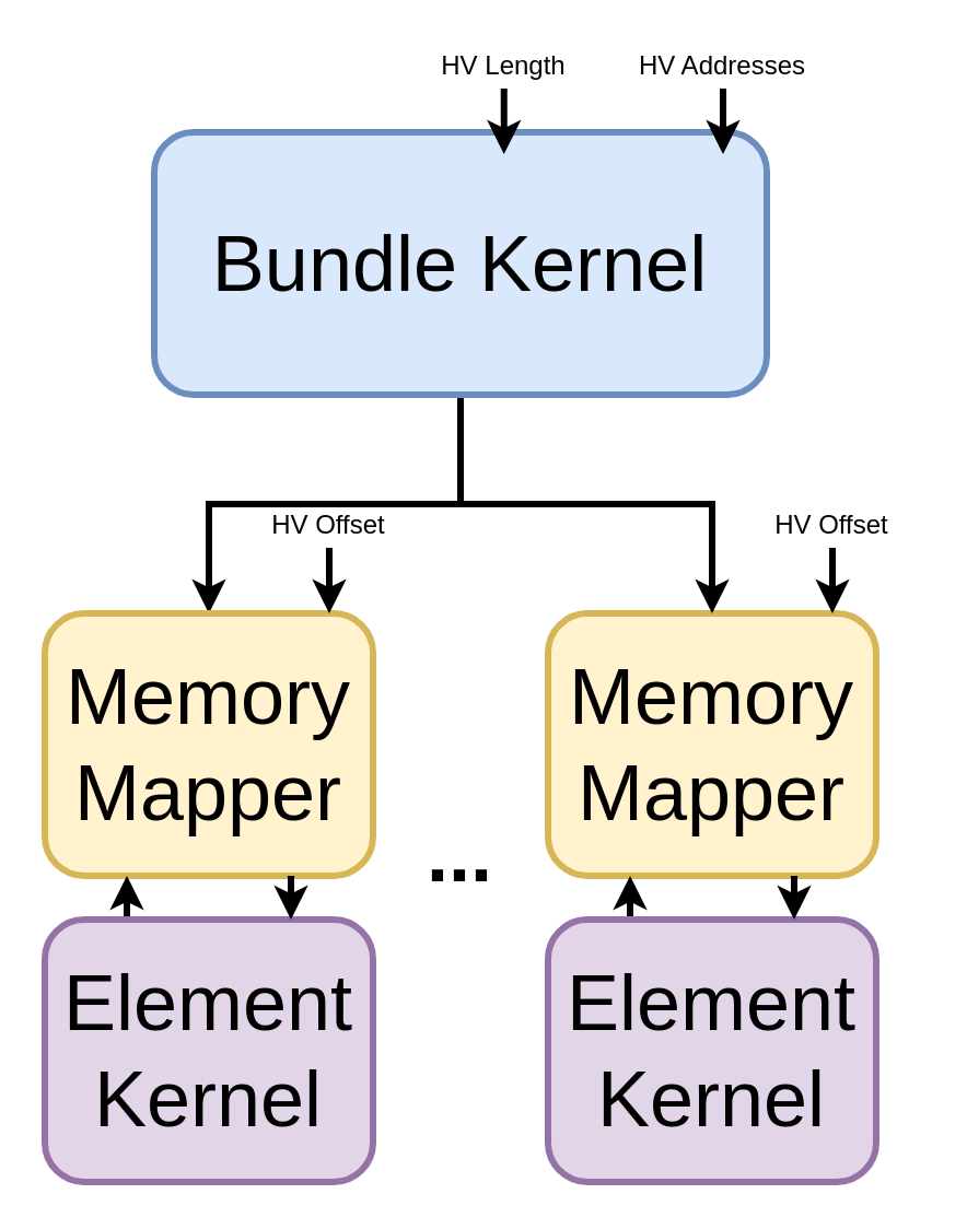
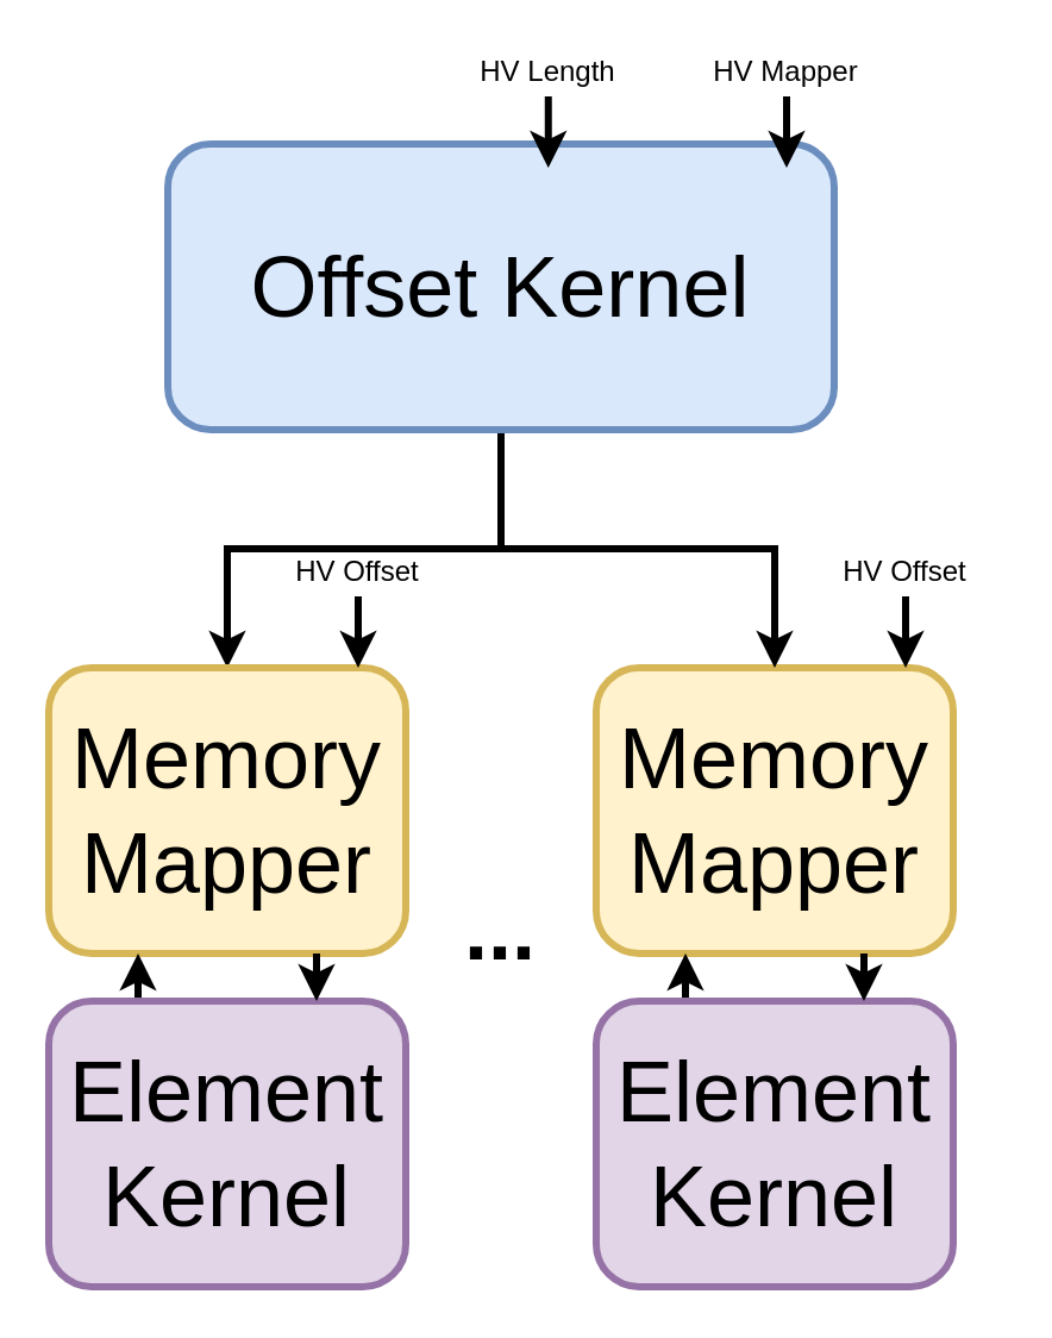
  <mxCell id="0" />
  <mxCell id="1" parent="0" />
  <mxCell id="2" value="&lt;font style=&quot;font-size: 36px&quot;&gt;Memory Mapper&lt;/font&gt;" style="rounded=1;whiteSpace=wrap;html=1;strokeWidth=3;fillColor=#fff2cc;strokeColor=#d6b656;" vertex="1" parent="1"><mxGeometry x="250" y="280" width="150" height="120" as="geometry" /></mxCell>
  <mxCell id="3" style="edgeStyle=orthogonalEdgeStyle;rounded=0;orthogonalLoop=1;jettySize=auto;html=1;exitX=0.25;exitY=0;exitDx=0;exitDy=0;entryX=0.25;entryY=1;entryDx=0;entryDy=0;strokeWidth=3;" edge="1" parent="1" source="4" target="2"><mxGeometry relative="1" as="geometry" /></mxCell>
  <mxCell id="4" value="&lt;font style=&quot;font-size: 36px&quot;&gt;Element Kernel&lt;/font&gt;" style="rounded=1;whiteSpace=wrap;html=1;strokeWidth=3;fillColor=#e1d5e7;strokeColor=#9673a6;" vertex="1" parent="1"><mxGeometry x="250" y="420" width="150" height="120" as="geometry" /></mxCell>
  <mxCell id="5" style="edgeStyle=orthogonalEdgeStyle;rounded=0;orthogonalLoop=1;jettySize=auto;html=1;exitX=0.5;exitY=1;exitDx=0;exitDy=0;strokeWidth=3;" edge="1" parent="1" source="7" target="2"><mxGeometry relative="1" as="geometry" /></mxCell>
  <mxCell id="6" style="edgeStyle=orthogonalEdgeStyle;rounded=0;orthogonalLoop=1;jettySize=auto;html=1;exitX=0.5;exitY=1;exitDx=0;exitDy=0;strokeWidth=3;" edge="1" parent="1" source="7" target="13"><mxGeometry relative="1" as="geometry" /></mxCell>
- <mxCell id="7" value="&lt;font style=&quot;font-size: 36px&quot;&gt;Bundle Kernel&lt;/font&gt;" style="rounded=1;whiteSpace=wrap;html=1;strokeWidth=3;fillColor=#dae8fc;strokeColor=#6c8ebf;" vertex="1" parent="1"><mxGeometry x="70" y="60" width="280" height="120" as="geometry" /></mxCell>
+ <mxCell id="7" value="&lt;font style=&quot;font-size: 36px&quot;&gt;Offset Kernel&lt;/font&gt;" style="rounded=1;whiteSpace=wrap;html=1;strokeWidth=3;fillColor=#dae8fc;strokeColor=#6c8ebf;" vertex="1" parent="1"><mxGeometry x="70" y="60" width="280" height="120" as="geometry" /></mxCell>
  <mxCell id="8" value="" style="endArrow=classic;html=1;strokeWidth=3;" edge="1" parent="1"><mxGeometry width="50" height="50" relative="1" as="geometry"><mxPoint x="330" y="40" as="sourcePoint" /><mxPoint x="330" y="70" as="targetPoint" /><Array as="points"><mxPoint x="330" y="50" /></Array></mxGeometry></mxCell>
  <mxCell id="9" value="" style="endArrow=classic;html=1;strokeWidth=3;" edge="1" parent="1"><mxGeometry width="50" height="50" relative="1" as="geometry"><mxPoint x="229.88" y="40" as="sourcePoint" /><mxPoint x="229.88" y="70" as="targetPoint" /><Array as="points"><mxPoint x="229.88" y="50" /></Array></mxGeometry></mxCell>
- <mxCell id="10" value="HV Addresses" style="text;html=1;strokeColor=none;fillColor=none;align=center;verticalAlign=middle;whiteSpace=wrap;rounded=0;" vertex="1" parent="1"><mxGeometry x="290" y="20" width="80" height="20" as="geometry" /></mxCell>
+ <mxCell id="10" value="HV Mapper" style="text;html=1;strokeColor=none;fillColor=none;align=center;verticalAlign=middle;whiteSpace=wrap;rounded=0;" vertex="1" parent="1"><mxGeometry x="290" y="20" width="80" height="20" as="geometry" /></mxCell>
  <mxCell id="11" value="HV Length" style="text;html=1;strokeColor=none;fillColor=none;align=center;verticalAlign=middle;whiteSpace=wrap;rounded=0;" vertex="1" parent="1"><mxGeometry x="190" y="20" width="80" height="20" as="geometry" /></mxCell>
  <mxCell id="12" style="edgeStyle=orthogonalEdgeStyle;rounded=0;orthogonalLoop=1;jettySize=auto;html=1;exitX=0.75;exitY=1;exitDx=0;exitDy=0;entryX=0.75;entryY=0;entryDx=0;entryDy=0;strokeWidth=3;" edge="1" parent="1" source="2" target="4"><mxGeometry relative="1" as="geometry" /></mxCell>
  <mxCell id="13" value="&lt;font style=&quot;font-size: 36px&quot;&gt;Memory Mapper&lt;/font&gt;" style="rounded=1;whiteSpace=wrap;html=1;strokeWidth=3;fillColor=#fff2cc;strokeColor=#d6b656;" vertex="1" parent="1"><mxGeometry x="20" y="280" width="150" height="120" as="geometry" /></mxCell>
  <mxCell id="14" style="edgeStyle=orthogonalEdgeStyle;rounded=0;orthogonalLoop=1;jettySize=auto;html=1;exitX=0.25;exitY=0;exitDx=0;exitDy=0;entryX=0.25;entryY=1;entryDx=0;entryDy=0;strokeWidth=3;" edge="1" parent="1" source="15" target="13"><mxGeometry relative="1" as="geometry" /></mxCell>
  <mxCell id="15" value="&lt;font style=&quot;font-size: 36px&quot;&gt;Element Kernel&lt;/font&gt;" style="rounded=1;whiteSpace=wrap;html=1;strokeWidth=3;fillColor=#e1d5e7;strokeColor=#9673a6;" vertex="1" parent="1"><mxGeometry x="20" y="420" width="150" height="120" as="geometry" /></mxCell>
  <mxCell id="16" style="edgeStyle=orthogonalEdgeStyle;rounded=0;orthogonalLoop=1;jettySize=auto;html=1;exitX=0.75;exitY=1;exitDx=0;exitDy=0;entryX=0.75;entryY=0;entryDx=0;entryDy=0;strokeWidth=3;" edge="1" parent="1" source="13" target="15"><mxGeometry relative="1" as="geometry" /></mxCell>
  <mxCell id="17" value="&lt;b&gt;&lt;font style=&quot;font-size: 36px&quot;&gt;...&lt;/font&gt;&lt;/b&gt;" style="text;html=1;strokeColor=none;fillColor=none;align=center;verticalAlign=middle;whiteSpace=wrap;rounded=0;" vertex="1" parent="1"><mxGeometry x="190" y="380" width="40" height="20" as="geometry" /></mxCell>
  <mxCell id="18" value="HV Offset" style="text;html=1;strokeColor=none;fillColor=none;align=center;verticalAlign=middle;whiteSpace=wrap;rounded=0;" vertex="1" parent="1"><mxGeometry x="340" y="230" width="80" height="20" as="geometry" /></mxCell>
  <mxCell id="19" value="" style="endArrow=classic;html=1;strokeWidth=3;" edge="1" parent="1"><mxGeometry width="50" height="50" relative="1" as="geometry"><mxPoint x="380" y="250" as="sourcePoint" /><mxPoint x="380" y="280" as="targetPoint" /><Array as="points"><mxPoint x="380" y="260" /></Array></mxGeometry></mxCell>
  <mxCell id="20" value="" style="endArrow=classic;html=1;strokeWidth=3;" edge="1" parent="1"><mxGeometry width="50" height="50" relative="1" as="geometry"><mxPoint x="150" y="250" as="sourcePoint" /><mxPoint x="150" y="280" as="targetPoint" /><Array as="points"><mxPoint x="150" y="260" /></Array></mxGeometry></mxCell>
  <mxCell id="21" value="HV Offset" style="text;html=1;strokeColor=none;fillColor=none;align=center;verticalAlign=middle;whiteSpace=wrap;rounded=0;" vertex="1" parent="1"><mxGeometry x="110" y="230" width="80" height="20" as="geometry" /></mxCell>
